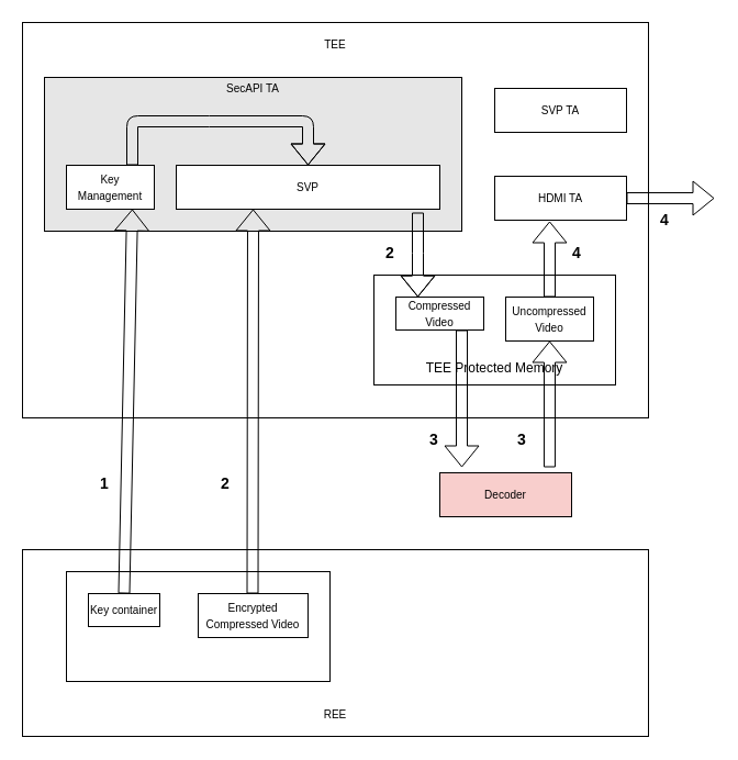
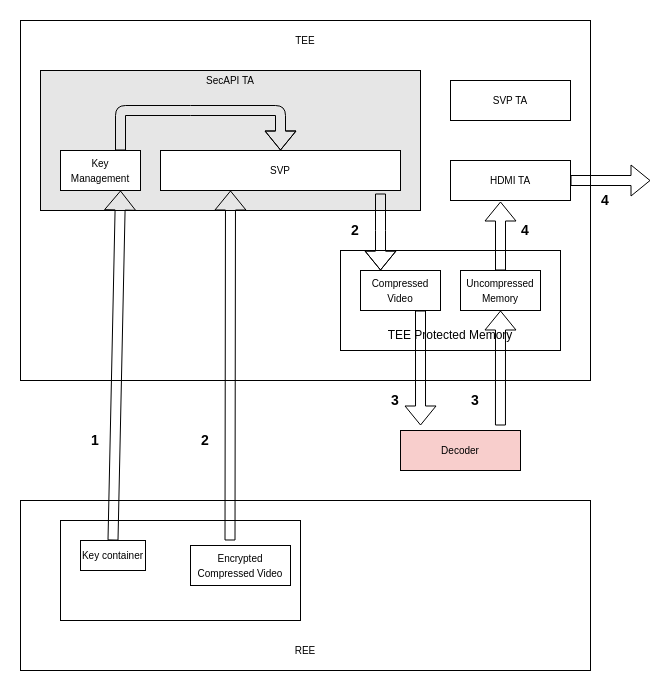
  <mxCell id="0" />
  <mxCell id="1" parent="0" />
  <mxCell id="2" value="" style="rounded=0;whiteSpace=wrap;html=1;" parent="1" vertex="1"><mxGeometry x="20" y="500" width="570" height="170" as="geometry" /></mxCell>
  <mxCell id="3" value="" style="rounded=0;whiteSpace=wrap;html=1;" parent="1" vertex="1"><mxGeometry x="20" y="20" width="570" height="360" as="geometry" /></mxCell>
  <mxCell id="4" value="" style="rounded=0;whiteSpace=wrap;html=1;fillColor=#E6E6E6;" parent="1" vertex="1"><mxGeometry x="40" y="70" width="380" height="140" as="geometry" /></mxCell>
  <mxCell id="5" value="&lt;font style=&quot;font-size: 10px&quot;&gt;Decoder&lt;/font&gt;" style="rounded=0;whiteSpace=wrap;html=1;fillColor=#f8cecc;" parent="1" vertex="1"><mxGeometry x="400" y="430" width="120" height="40" as="geometry" /></mxCell>
  <mxCell id="6" value="&lt;font style=&quot;font-size: 10px&quot;&gt;SVP TA&lt;/font&gt;" style="rounded=0;whiteSpace=wrap;html=1;" parent="1" vertex="1"><mxGeometry x="450" y="80" width="120" height="40" as="geometry" /></mxCell>
  <mxCell id="7" value="&lt;font style=&quot;font-size: 10px&quot;&gt;SVP&lt;/font&gt;" style="rounded=0;whiteSpace=wrap;html=1;" parent="1" vertex="1"><mxGeometry x="160" y="150" width="240" height="40" as="geometry" /></mxCell>
  <mxCell id="8" value="&lt;font style=&quot;font-size: 10px&quot;&gt;HDMI TA&lt;/font&gt;" style="rounded=0;whiteSpace=wrap;html=1;" parent="1" vertex="1"><mxGeometry x="450" y="160" width="120" height="40" as="geometry" /></mxCell>
  <mxCell id="9" value="&lt;font style=&quot;font-size: 10px&quot;&gt;Key Management&lt;/font&gt;" style="rounded=0;whiteSpace=wrap;html=1;" parent="1" vertex="1"><mxGeometry x="60" y="150" width="80" height="40" as="geometry" /></mxCell>
  <mxCell id="10" value="" style="group" parent="1" vertex="1" connectable="0"><mxGeometry x="60" y="520" width="240" height="100" as="geometry" /></mxCell>
  <mxCell id="11" value="" style="rounded=0;whiteSpace=wrap;html=1;" parent="10" vertex="1"><mxGeometry width="240" height="100" as="geometry" /></mxCell>
  <mxCell id="12" value="&lt;font style=&quot;font-size: 10px&quot;&gt;Key container&lt;/font&gt;" style="rounded=0;whiteSpace=wrap;html=1;" parent="10" vertex="1"><mxGeometry x="20" y="20" width="65" height="30" as="geometry" /></mxCell>
- <mxCell id="13" value="&lt;font style=&quot;font-size: 10px&quot;&gt;Encrypted Compressed Video&lt;/font&gt;" style="rounded=0;whiteSpace=wrap;html=1;" parent="10" vertex="1"><mxGeometry x="120" y="20" width="100" height="40" as="geometry" /></mxCell>
+ <mxCell id="13" value="&lt;font style=&quot;font-size: 10px&quot;&gt;Encrypted Compressed Video&lt;/font&gt;" style="rounded=0;whiteSpace=wrap;html=1;" parent="10" vertex="1"><mxGeometry x="130" y="25" width="100" height="40" as="geometry" /></mxCell>
  <mxCell id="14" value="" style="shape=flexArrow;endArrow=classic;html=1;exitX=0.5;exitY=0;exitDx=0;exitDy=0;" parent="10" edge="1"><mxGeometry width="50" height="50" relative="1" as="geometry"><mxPoint x="169.5" y="20" as="sourcePoint" /><mxPoint x="170" y="-330" as="targetPoint" /></mxGeometry></mxCell>
  <mxCell id="15" value="" style="shape=flexArrow;endArrow=classic;html=1;exitX=0.75;exitY=0;exitDx=0;exitDy=0;entryX=0.5;entryY=0;entryDx=0;entryDy=0;" parent="1" source="9" target="7" edge="1"><mxGeometry width="50" height="50" relative="1" as="geometry"><mxPoint x="90" y="150" as="sourcePoint" /><mxPoint x="140" y="100" as="targetPoint" /><Array as="points"><mxPoint x="120" y="110" /><mxPoint x="190" y="110" /><mxPoint x="280" y="110" /></Array></mxGeometry></mxCell>
  <mxCell id="16" value="&lt;font style=&quot;font-size: 10px&quot;&gt;SecAPI TA&lt;/font&gt;" style="text;html=1;strokeColor=none;fillColor=none;align=center;verticalAlign=middle;whiteSpace=wrap;rounded=0;" parent="1" vertex="1"><mxGeometry x="40" y="70" width="380" height="20" as="geometry" /></mxCell>
  <mxCell id="17" value="" style="shape=flexArrow;endArrow=classic;html=1;exitX=0.5;exitY=0;exitDx=0;exitDy=0;entryX=0.75;entryY=1;entryDx=0;entryDy=0;" parent="1" source="12" target="9" edge="1"><mxGeometry width="50" height="50" relative="1" as="geometry"><mxPoint x="100" y="440" as="sourcePoint" /><mxPoint x="150" y="390" as="targetPoint" /></mxGeometry></mxCell>
  <mxCell id="18" value="" style="shape=flexArrow;endArrow=classic;html=1;exitX=1;exitY=0.5;exitDx=0;exitDy=0;" parent="1" source="8" edge="1"><mxGeometry width="50" height="50" relative="1" as="geometry"><mxPoint x="650" y="200" as="sourcePoint" /><mxPoint x="650" y="180" as="targetPoint" /></mxGeometry></mxCell>
  <mxCell id="19" value="&lt;font style=&quot;font-size: 10px&quot;&gt;TEE&lt;/font&gt;" style="text;html=1;strokeColor=none;fillColor=none;align=center;verticalAlign=middle;whiteSpace=wrap;rounded=0;" parent="1" vertex="1"><mxGeometry x="20" y="30" width="570" height="20" as="geometry" /></mxCell>
  <mxCell id="20" value="&lt;font style=&quot;font-size: 10px&quot;&gt;REE&lt;/font&gt;" style="text;html=1;strokeColor=none;fillColor=none;align=center;verticalAlign=middle;whiteSpace=wrap;rounded=0;" parent="1" vertex="1"><mxGeometry x="20" y="640" width="570" height="20" as="geometry" /></mxCell>
  <mxCell id="21" value="&lt;b&gt;&lt;font style=&quot;font-size: 14px&quot;&gt;1&lt;/font&gt;&lt;/b&gt;" style="text;html=1;strokeColor=none;fillColor=none;align=center;verticalAlign=middle;whiteSpace=wrap;rounded=0;" parent="1" vertex="1"><mxGeometry x="80" y="430" width="30" height="20" as="geometry" /></mxCell>
  <mxCell id="22" value="&lt;b&gt;&lt;font style=&quot;font-size: 14px&quot;&gt;2&lt;/font&gt;&lt;/b&gt;" style="text;html=1;strokeColor=none;fillColor=none;align=center;verticalAlign=middle;whiteSpace=wrap;rounded=0;" parent="1" vertex="1"><mxGeometry x="190" y="430" width="30" height="20" as="geometry" /></mxCell>
  <mxCell id="23" value="&lt;b&gt;&lt;font style=&quot;font-size: 14px&quot;&gt;2&lt;/font&gt;&lt;/b&gt;" style="text;html=1;strokeColor=none;fillColor=none;align=center;verticalAlign=middle;whiteSpace=wrap;rounded=0;" parent="1" vertex="1"><mxGeometry x="340" y="220" width="30" height="20" as="geometry" /></mxCell>
  <mxCell id="24" value="&lt;b&gt;&lt;font style=&quot;font-size: 14px&quot;&gt;3&lt;/font&gt;&lt;/b&gt;" style="text;html=1;strokeColor=none;fillColor=none;align=center;verticalAlign=middle;whiteSpace=wrap;rounded=0;" parent="1" vertex="1"><mxGeometry x="380" y="390" width="30" height="20" as="geometry" /></mxCell>
  <mxCell id="25" value="&lt;b&gt;&lt;font style=&quot;font-size: 14px&quot;&gt;3&lt;/font&gt;&lt;/b&gt;" style="text;html=1;strokeColor=none;fillColor=none;align=center;verticalAlign=middle;whiteSpace=wrap;rounded=0;" parent="1" vertex="1"><mxGeometry x="460" y="390" width="30" height="20" as="geometry" /></mxCell>
  <mxCell id="26" value="&lt;b&gt;&lt;font style=&quot;font-size: 14px&quot;&gt;4&lt;/font&gt;&lt;/b&gt;" style="text;html=1;strokeColor=none;fillColor=none;align=center;verticalAlign=middle;whiteSpace=wrap;rounded=0;" parent="1" vertex="1"><mxGeometry x="510" y="220" width="30" height="20" as="geometry" /></mxCell>
  <mxCell id="27" value="&lt;b&gt;&lt;font style=&quot;font-size: 14px&quot;&gt;4&lt;/font&gt;&lt;/b&gt;" style="text;html=1;strokeColor=none;fillColor=none;align=center;verticalAlign=middle;whiteSpace=wrap;rounded=0;" parent="1" vertex="1"><mxGeometry x="590" y="190" width="30" height="20" as="geometry" /></mxCell>
  <mxCell id="28" value="" style="group" vertex="1" connectable="0" parent="1"><mxGeometry x="340" y="250" width="220" height="100" as="geometry" /></mxCell>
  <mxCell id="29" value="" style="rounded=0;whiteSpace=wrap;html=1;" parent="28" vertex="1"><mxGeometry width="220" height="100" as="geometry" /></mxCell>
- <mxCell id="30" value="&lt;font style=&quot;font-size: 10px&quot;&gt;Compressed Video&lt;/font&gt;" style="rounded=0;whiteSpace=wrap;html=1;" parent="28" vertex="1"><mxGeometry x="20" y="20" width="80" height="30" as="geometry" /></mxCell>
- <mxCell id="31" value="&lt;font style=&quot;font-size: 10px&quot;&gt;Uncompressed Video&lt;/font&gt;" style="rounded=0;whiteSpace=wrap;html=1;" parent="28" vertex="1"><mxGeometry x="120" y="20" width="80" height="40" as="geometry" /></mxCell>
+ <mxCell id="30" value="&lt;font style=&quot;font-size: 10px&quot;&gt;Compressed Video&lt;/font&gt;" style="rounded=0;whiteSpace=wrap;html=1;" parent="28" vertex="1"><mxGeometry x="20" y="20" width="80" height="40" as="geometry" /></mxCell>
+ <mxCell id="31" value="&lt;font style=&quot;font-size: 10px&quot;&gt;Uncompressed Memory&lt;/font&gt;" style="rounded=0;whiteSpace=wrap;html=1;" parent="28" vertex="1"><mxGeometry x="120" y="20" width="80" height="40" as="geometry" /></mxCell>
  <mxCell id="32" value="TEE Protected Memory" style="text;html=1;strokeColor=none;fillColor=none;align=center;verticalAlign=middle;whiteSpace=wrap;rounded=0;" parent="28" vertex="1"><mxGeometry y="70" width="220" height="30" as="geometry" /></mxCell>
  <mxCell id="33" value="" style="shape=flexArrow;endArrow=classic;html=1;entryX=0.25;entryY=0;entryDx=0;entryDy=0;" parent="1" target="30" edge="1"><mxGeometry width="50" height="50" relative="1" as="geometry"><mxPoint x="380" y="193" as="sourcePoint" /><mxPoint x="420" y="190" as="targetPoint" /><Array as="points"><mxPoint x="380" y="230" /></Array></mxGeometry></mxCell>
  <mxCell id="34" value="" style="shape=flexArrow;endArrow=classic;html=1;exitX=0.5;exitY=0;exitDx=0;exitDy=0;" parent="1" source="31" edge="1"><mxGeometry width="50" height="50" relative="1" as="geometry"><mxPoint x="500" y="260" as="sourcePoint" /><mxPoint x="500" y="201" as="targetPoint" /></mxGeometry></mxCell>
  <mxCell id="35" value="" style="shape=flexArrow;endArrow=classic;html=1;entryX=0.5;entryY=1;entryDx=0;entryDy=0;exitX=0.833;exitY=-0.125;exitDx=0;exitDy=0;exitPerimeter=0;" parent="1" source="5" target="31" edge="1"><mxGeometry width="50" height="50" relative="1" as="geometry"><mxPoint x="500" y="430" as="sourcePoint" /><mxPoint x="530" y="400" as="targetPoint" /></mxGeometry></mxCell>
  <mxCell id="36" value="" style="shape=flexArrow;endArrow=classic;html=1;exitX=0.75;exitY=1;exitDx=0;exitDy=0;entryX=0.167;entryY=-0.125;entryDx=0;entryDy=0;entryPerimeter=0;" parent="1" source="30" target="5" edge="1"><mxGeometry width="50" height="50" relative="1" as="geometry"><mxPoint x="410" y="360" as="sourcePoint" /><mxPoint x="424" y="450" as="targetPoint" /></mxGeometry></mxCell>
